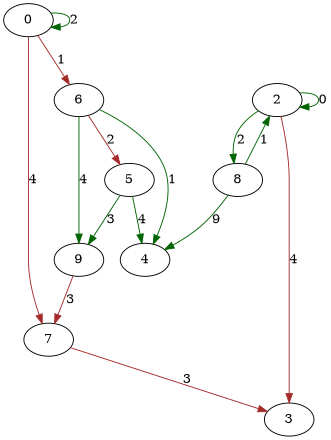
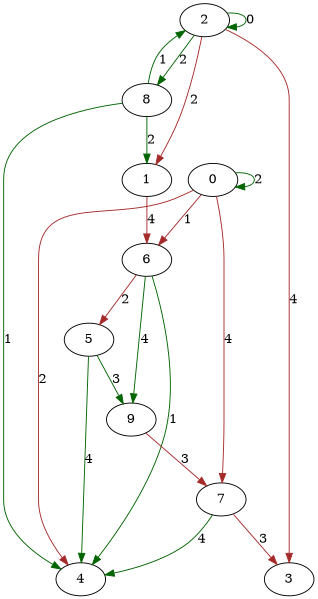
  digraph {
    edge [color=darkgreen weight=2]
    0
    6
    7
    4
    5
    9
    3
+   1
    2
    8
    0 -> 0 [label=2]
    0 -> 6 [color=brown label=1 weight=1]
    0 -> 7 [color=brown label=4 weight=4]
+   0 -> 4 [color=brown label=2]
    6 -> 4 [label=1 weight=1]
    6 -> 5 [color=brown label=2]
    6 -> 9 [label=4 weight=4]
+   7 -> 4 [label=4 weight=4]
    7 -> 3 [color=brown label=3 weight=1]
    5 -> 4 [label=4 weight=4]
    5 -> 9 [label=3]
    9 -> 7 [color=brown label=3 weight=3]
+   1 -> 6 [color=brown label=4 weight=4]
    2 -> 3 [color=brown label=4 weight=3]
+   2 -> 1 [color=brown label=2]
    2 -> 2 [label=0 weight=0]
    2 -> 8 [label=2]
-   8 -> 4 [label=9 weight=1]
+   8 -> 4 [label=1 weight=1]
+   8 -> 1 [label=2]
    8 -> 2 [label=1 weight=1]
  }
